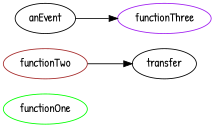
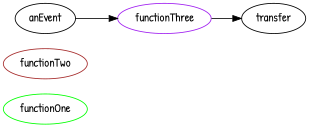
  strict digraph {
    fontname="Patrick Hand"
    rankdir=LR
    node [fontname="Patrick Hand"]
    edge [fontname="Patrick Hand"]
    functionOne [color=green]
    functionTwo [color=brown]
    functionThree [color=purple]
    transfer
    anEvent
-   functionTwo -> transfer
+   functionThree -> transfer
    anEvent -> functionThree
  }
